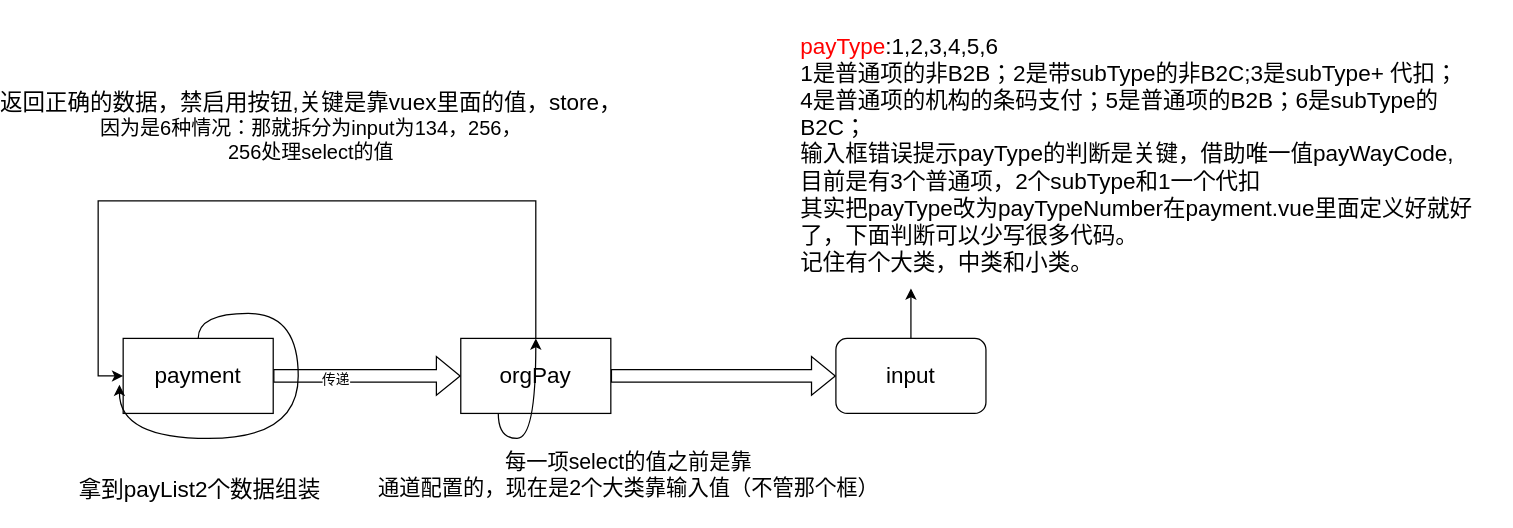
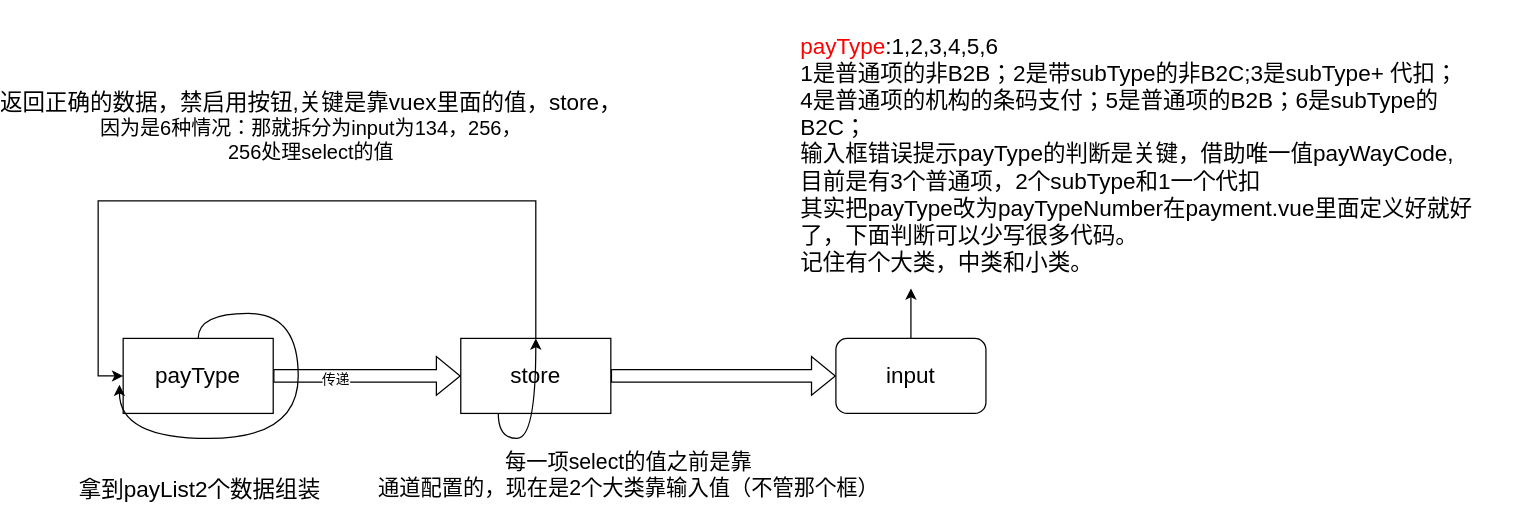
  <mxCell id="0" />
  <mxCell id="1" parent="0" />
  <mxCell id="2" style="edgeStyle=orthogonalEdgeStyle;shape=flexArrow;rounded=0;orthogonalLoop=1;jettySize=auto;html=1;entryX=0;entryY=0.5;entryDx=0;entryDy=0;" parent="1" source="4" target="8" edge="1"><mxGeometry relative="1" as="geometry" /></mxCell>
  <mxCell id="3" value="传递" style="edgeLabel;html=1;align=center;verticalAlign=middle;resizable=0;points=[];" parent="2" vertex="1" connectable="0"><mxGeometry x="-0.347" y="-2" relative="1" as="geometry"><mxPoint as="offset" /></mxGeometry></mxCell>
- <mxCell id="4" value="&lt;font style=&quot;font-size: 18px&quot;&gt;payment&lt;/font&gt;" style="rounded=0;whiteSpace=wrap;html=1;" parent="1" vertex="1"><mxGeometry x="40" y="270" width="120" height="60" as="geometry" /></mxCell>
+ <mxCell id="4" value="&lt;font style=&quot;font-size: 18px&quot;&gt;payType&lt;/font&gt;" style="rounded=0;whiteSpace=wrap;html=1;" parent="1" vertex="1"><mxGeometry x="40" y="270" width="120" height="60" as="geometry" /></mxCell>
  <mxCell id="5" style="edgeStyle=orthogonalEdgeStyle;shape=flexArrow;rounded=0;orthogonalLoop=1;jettySize=auto;html=1;" parent="1" source="8" target="10" edge="1"><mxGeometry relative="1" as="geometry" /></mxCell>
  <mxCell id="6" style="edgeStyle=orthogonalEdgeStyle;rounded=0;orthogonalLoop=1;jettySize=auto;html=1;exitX=0.5;exitY=0;exitDx=0;exitDy=0;entryX=0;entryY=0.5;entryDx=0;entryDy=0;" parent="1" edge="1"><mxGeometry relative="1" as="geometry"><mxPoint x="370" y="270" as="sourcePoint" /><mxPoint x="40" y="300" as="targetPoint" /><Array as="points"><mxPoint x="370" y="160" /><mxPoint x="20" y="160" /><mxPoint x="20" y="300" /></Array></mxGeometry></mxCell>
  <mxCell id="7" value="&lt;div&gt;&lt;font style=&quot;font-size: 18px&quot;&gt;返回正确的数据，禁启用按钮,关键是靠vuex里面的值，store，&lt;/font&gt;&lt;/div&gt;&lt;div&gt;&lt;font size=&quot;3&quot;&gt;因为是6种情况：那就拆分为input为134，256，&lt;/font&gt;&lt;/div&gt;&lt;div&gt;&lt;font size=&quot;3&quot;&gt;256处理select的值&lt;/font&gt;&lt;/div&gt;" style="edgeLabel;html=1;align=center;verticalAlign=middle;resizable=0;points=[];labelBackgroundColor=none;" parent="6" vertex="1" connectable="0"><mxGeometry x="-0.054" relative="1" as="geometry"><mxPoint x="3" y="-60" as="offset" /></mxGeometry></mxCell>
- <mxCell id="8" value="&lt;font style=&quot;font-size: 18px&quot;&gt;orgPay&lt;/font&gt;" style="rounded=0;whiteSpace=wrap;html=1;" parent="1" vertex="1"><mxGeometry x="310" y="270" width="120" height="60" as="geometry" /></mxCell>
+ <mxCell id="8" value="&lt;font style=&quot;font-size: 18px&quot;&gt;store&lt;/font&gt;" style="rounded=0;whiteSpace=wrap;html=1;" parent="1" vertex="1"><mxGeometry x="310" y="270" width="120" height="60" as="geometry" /></mxCell>
  <mxCell id="9" style="edgeStyle=orthogonalEdgeStyle;rounded=0;orthogonalLoop=1;jettySize=auto;html=1;exitX=0.5;exitY=0;exitDx=0;exitDy=0;" parent="1" source="10" edge="1"><mxGeometry relative="1" as="geometry"><mxPoint x="670" y="230" as="targetPoint" /></mxGeometry></mxCell>
  <mxCell id="10" value="&lt;font style=&quot;font-size: 18px&quot;&gt;input&lt;/font&gt;" style="whiteSpace=wrap;html=1;rounded=1;" parent="1" vertex="1"><mxGeometry x="610" y="270" width="120" height="60" as="geometry" /></mxCell>
  <mxCell id="11" style="edgeStyle=orthogonalEdgeStyle;curved=1;rounded=0;orthogonalLoop=1;jettySize=auto;html=1;entryX=-0.025;entryY=0.617;entryDx=0;entryDy=0;entryPerimeter=0;" parent="1" source="4" target="4" edge="1"><mxGeometry relative="1" as="geometry" /></mxCell>
  <mxCell id="12" value="&lt;font style=&quot;font-size: 18px&quot;&gt;拿到payList2个数据组装&lt;/font&gt;" style="edgeLabel;html=1;align=center;verticalAlign=middle;resizable=0;points=[];" parent="11" vertex="1" connectable="0"><mxGeometry x="0.207" y="-5" relative="1" as="geometry"><mxPoint x="-47" y="45" as="offset" /></mxGeometry></mxCell>
  <mxCell id="13" style="edgeStyle=orthogonalEdgeStyle;curved=1;rounded=0;orthogonalLoop=1;jettySize=auto;html=1;exitX=0.25;exitY=1;exitDx=0;exitDy=0;entryX=0.5;entryY=0;entryDx=0;entryDy=0;" parent="1" source="8" target="8" edge="1"><mxGeometry relative="1" as="geometry" /></mxCell>
  <mxCell id="14" value="&lt;div&gt;&lt;span style=&quot;font-size: 17px&quot;&gt;每一项select的值之前是靠&lt;/span&gt;&lt;/div&gt;&lt;div&gt;&lt;span style=&quot;font-size: 17px&quot;&gt;通道配置的，现在是2个大类靠输入值（不管那个框）&lt;/span&gt;&lt;/div&gt;" style="text;html=1;resizable=0;autosize=1;align=center;verticalAlign=middle;points=[];fillColor=none;strokeColor=none;rounded=0;" parent="1" vertex="1"><mxGeometry x="234" y="360" width="420" height="40" as="geometry" /></mxCell>
  <mxCell id="15" value="&lt;font style=&quot;font-size: 18px&quot;&gt;&lt;font color=&quot;#ff0000&quot;&gt;payType&lt;/font&gt;:1,2,3,4,5,6&lt;br&gt;1是普通项的非B2B；2是带subType的非B2C;3是subType+ 代扣；&lt;br&gt;4是普通项的机构的条码支付；5是普通项的B2B；6是subType的B2C；&lt;br&gt;输入框错误提示payType的判断是关键，借助唯一值payWayCode,&lt;br&gt;目前是有3个普通项，2个subType和1一个代扣&lt;br&gt;其实把payType改为payTypeNumber在payment.vue里面定义好就好了，下面判断可以少写很多代码。&lt;br&gt;记住有个大类，中类和小类。&lt;/font&gt;" style="text;whiteSpace=wrap;html=1;align=left;" parent="1" vertex="1"><mxGeometry x="580" y="20" width="550" height="90" as="geometry" /></mxCell>
